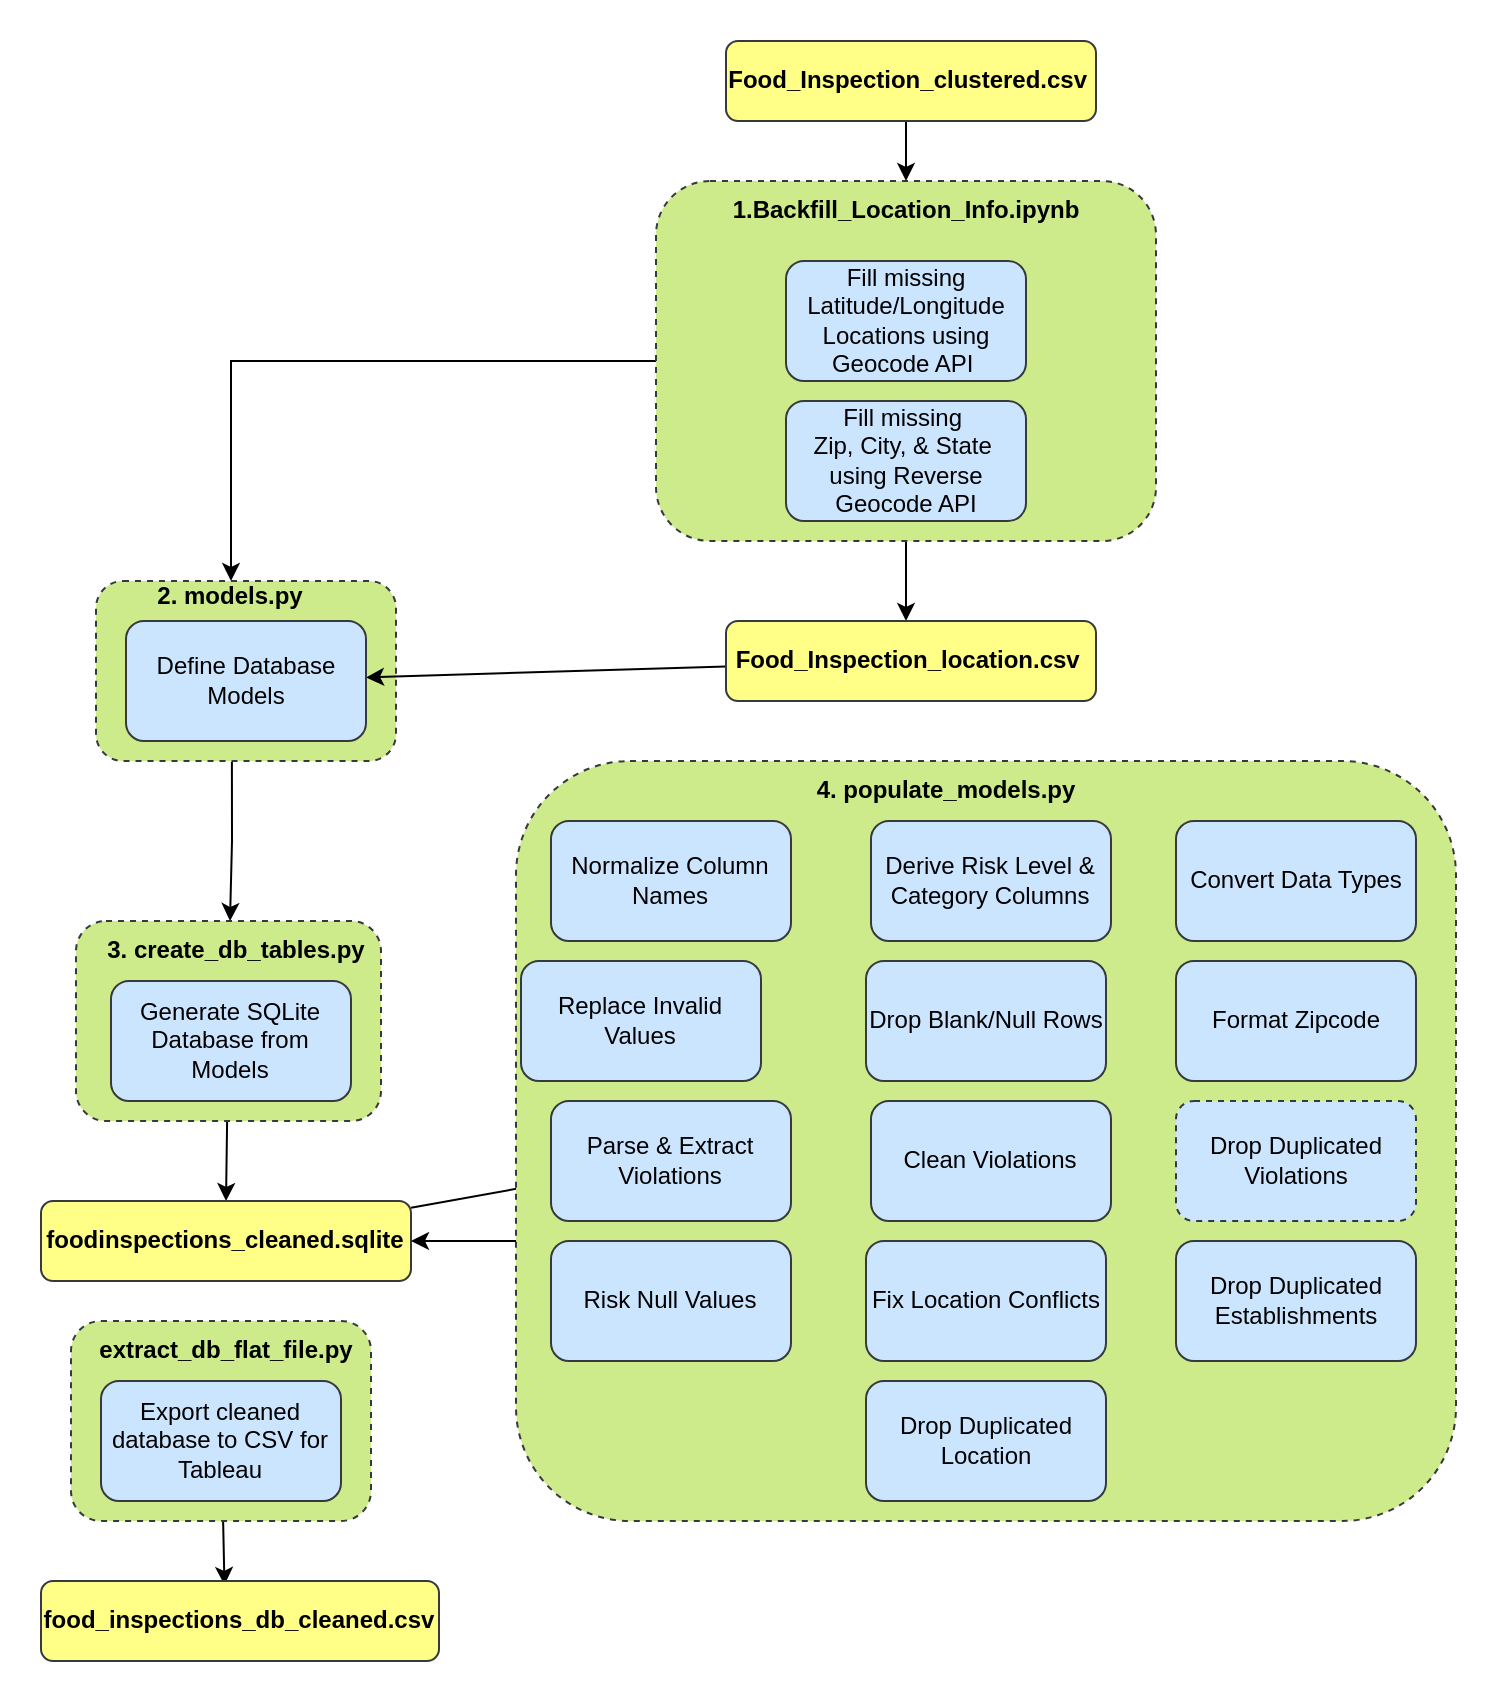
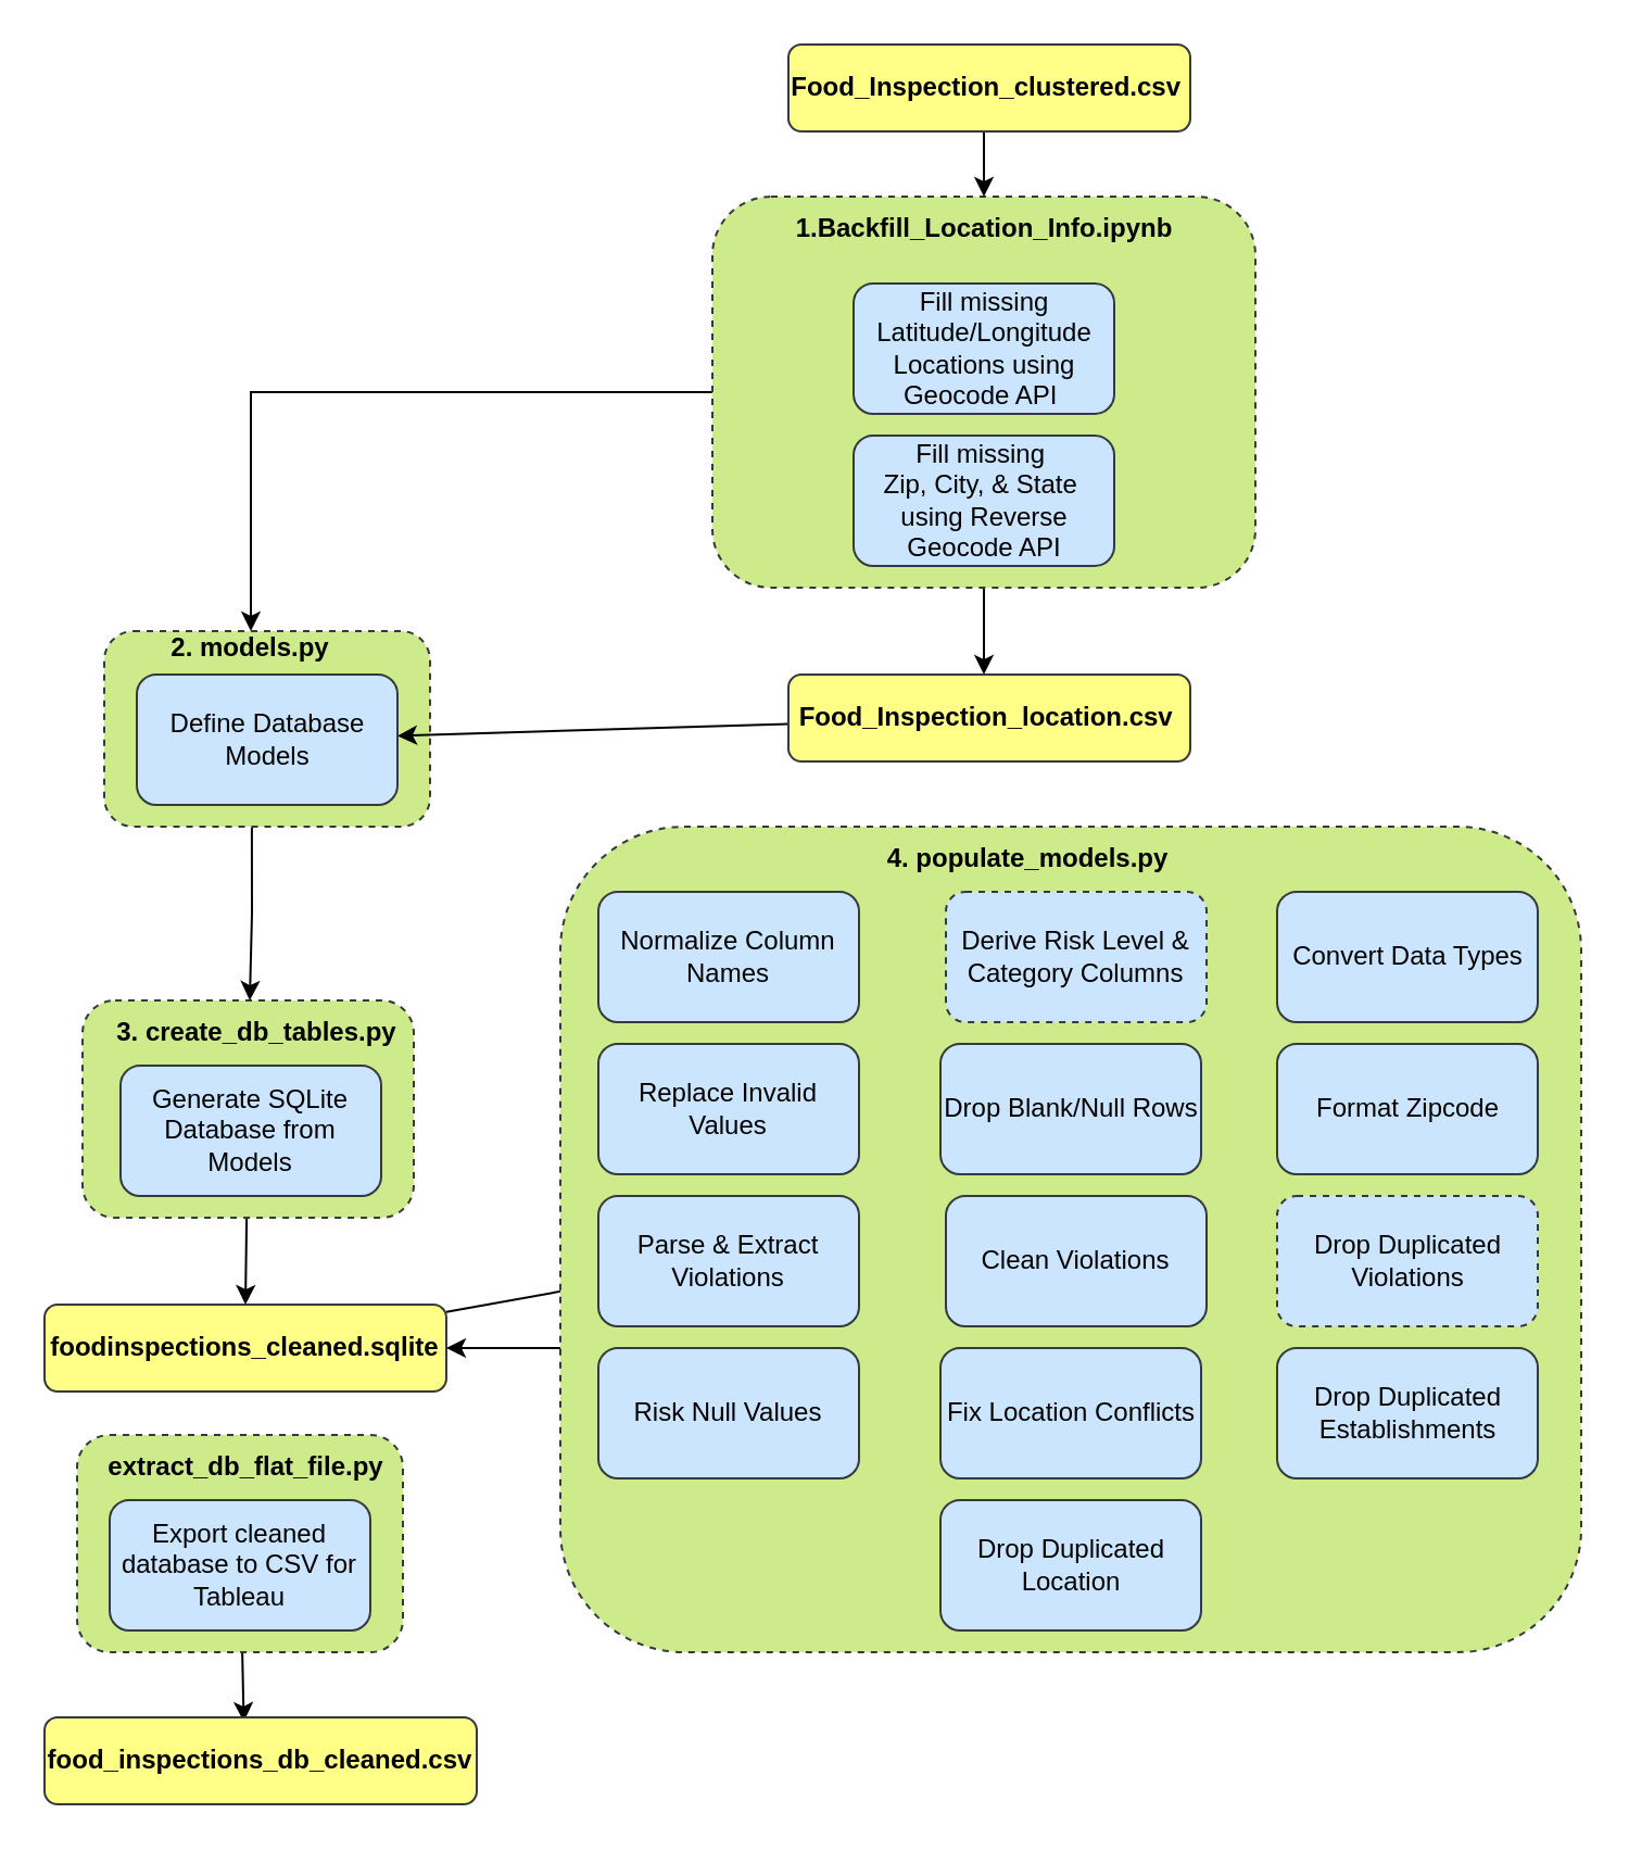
  <mxCell id="0" />
  <mxCell id="1" parent="0" />
  <mxCell id="2" style="edgeStyle=none;rounded=0;orthogonalLoop=1;jettySize=auto;html=1;entryX=0.5;entryY=0;entryDx=0;entryDy=0;" edge="1" parent="1" source="3" target="25"><mxGeometry relative="1" as="geometry" /></mxCell>
  <mxCell id="3" value="&amp;nbsp;" style="rounded=1;whiteSpace=wrap;html=1;dashed=1;fillColor=#cdeb8b;strokeColor=#36393d;" vertex="1" parent="1"><mxGeometry x="37.5" y="460" width="152.5" height="100" as="geometry" /></mxCell>
  <mxCell id="4" value="" style="rounded=1;whiteSpace=wrap;html=1;dashed=1;fillColor=#cdeb8b;strokeColor=#36393d;" vertex="1" parent="1"><mxGeometry x="47.5" y="290" width="150" height="90" as="geometry" /></mxCell>
  <mxCell id="5" style="edgeStyle=orthogonalEdgeStyle;rounded=0;orthogonalLoop=1;jettySize=auto;html=1;" edge="1" parent="1" source="7"><mxGeometry relative="1" as="geometry"><mxPoint x="452.5" y="310" as="targetPoint" /></mxGeometry></mxCell>
  <mxCell id="6" style="edgeStyle=orthogonalEdgeStyle;rounded=0;orthogonalLoop=1;jettySize=auto;html=1;entryX=0.5;entryY=0;entryDx=0;entryDy=0;" edge="1" parent="1" source="7" target="17"><mxGeometry relative="1" as="geometry" /></mxCell>
  <mxCell id="7" value="" style="rounded=1;whiteSpace=wrap;html=1;dashed=1;fillColor=#cdeb8b;strokeColor=#36393d;" vertex="1" parent="1"><mxGeometry x="327.5" y="90" width="250" height="180" as="geometry" /></mxCell>
  <mxCell id="8" value="Fill missing&amp;nbsp;&lt;br&gt;Zip, City, &amp;amp; State&amp;nbsp;&lt;br&gt;using Reverse Geocode API" style="rounded=1;whiteSpace=wrap;html=1;fillColor=#cce5ff;strokeColor=#36393d;" vertex="1" parent="1"><mxGeometry x="392.5" y="200" width="120" height="60" as="geometry" /></mxCell>
  <mxCell id="9" value="Fill missing Latitude/Longitude Locations using Geocode API&amp;nbsp;" style="rounded=1;whiteSpace=wrap;html=1;fillColor=#cce5ff;strokeColor=#36393d;" vertex="1" parent="1"><mxGeometry x="392.5" y="130" width="120" height="60" as="geometry" /></mxCell>
  <mxCell id="10" value="&lt;b&gt;1.Backfill_Location_Info.ipynb&lt;/b&gt;" style="text;html=1;strokeColor=none;fillColor=none;align=center;verticalAlign=middle;whiteSpace=wrap;rounded=0;" vertex="1" parent="1"><mxGeometry x="422.5" y="90" width="60" height="30" as="geometry" /></mxCell>
  <mxCell id="11" style="edgeStyle=orthogonalEdgeStyle;rounded=0;orthogonalLoop=1;jettySize=auto;html=1;exitX=0.5;exitY=1;exitDx=0;exitDy=0;entryX=0.5;entryY=0;entryDx=0;entryDy=0;" edge="1" parent="1" source="12" target="10"><mxGeometry relative="1" as="geometry" /></mxCell>
  <mxCell id="12" value="Food_Inspection_clustered.csv&amp;nbsp;" style="rounded=1;whiteSpace=wrap;html=1;fillColor=#ffff88;strokeColor=#36393d;fontStyle=1" vertex="1" parent="1"><mxGeometry x="362.5" y="20" width="185" height="40" as="geometry" /></mxCell>
  <mxCell id="13" style="edgeStyle=none;rounded=0;orthogonalLoop=1;jettySize=auto;html=1;" edge="1" parent="1" source="14" target="16"><mxGeometry relative="1" as="geometry" /></mxCell>
  <mxCell id="14" value="Food_Inspection_location.csv&amp;nbsp;" style="rounded=1;whiteSpace=wrap;html=1;fillColor=#ffff88;strokeColor=#36393d;fontStyle=1" vertex="1" parent="1"><mxGeometry x="362.5" y="310" width="185" height="40" as="geometry" /></mxCell>
  <mxCell id="15" style="edgeStyle=orthogonalEdgeStyle;rounded=0;orthogonalLoop=1;jettySize=auto;html=1;exitX=0.453;exitY=1.004;exitDx=0;exitDy=0;exitPerimeter=0;" edge="1" parent="1" source="4"><mxGeometry relative="1" as="geometry"><mxPoint x="114.5" y="460" as="targetPoint" /><mxPoint x="115.5" y="400" as="sourcePoint" /></mxGeometry></mxCell>
  <mxCell id="16" value="Define Database Models" style="rounded=1;whiteSpace=wrap;html=1;fillColor=#cce5ff;strokeColor=#36393d;" vertex="1" parent="1"><mxGeometry x="62.5" y="310" width="120" height="60" as="geometry" /></mxCell>
  <mxCell id="17" value="&lt;b&gt;2. models.py&lt;br&gt;&lt;br&gt;&lt;/b&gt;" style="text;html=1;strokeColor=none;fillColor=none;align=center;verticalAlign=middle;whiteSpace=wrap;rounded=0;" vertex="1" parent="1"><mxGeometry x="65" y="290" width="100" height="30" as="geometry" /></mxCell>
  <mxCell id="18" value="&lt;b&gt;3. create_db_tables.py&lt;/b&gt;" style="text;html=1;strokeColor=none;fillColor=none;align=center;verticalAlign=middle;whiteSpace=wrap;rounded=0;" vertex="1" parent="1"><mxGeometry x="47.5" y="460" width="140" height="30" as="geometry" /></mxCell>
  <mxCell id="19" value="Generate SQLite Database from Models" style="rounded=1;whiteSpace=wrap;html=1;fillColor=#cce5ff;strokeColor=#36393d;" vertex="1" parent="1"><mxGeometry x="55" y="490" width="120" height="60" as="geometry" /></mxCell>
  <mxCell id="20" style="edgeStyle=none;rounded=0;orthogonalLoop=1;jettySize=auto;html=1;entryX=0.461;entryY=0.05;entryDx=0;entryDy=0;entryPerimeter=0;" edge="1" parent="1" source="21" target="44"><mxGeometry relative="1" as="geometry" /></mxCell>
  <mxCell id="21" value="&amp;nbsp;" style="rounded=1;whiteSpace=wrap;html=1;dashed=1;fillColor=#cdeb8b;strokeColor=#36393d;" vertex="1" parent="1"><mxGeometry x="35" y="660" width="150" height="100" as="geometry" /></mxCell>
  <mxCell id="22" value="Export cleaned database to CSV for Tableau" style="rounded=1;whiteSpace=wrap;html=1;fillColor=#cce5ff;strokeColor=#36393d;" vertex="1" parent="1"><mxGeometry x="50" y="690" width="120" height="60" as="geometry" /></mxCell>
  <mxCell id="23" value="&lt;b&gt;extract_db_flat_file.py&lt;/b&gt;" style="text;html=1;strokeColor=none;fillColor=none;align=center;verticalAlign=middle;whiteSpace=wrap;rounded=0;" vertex="1" parent="1"><mxGeometry x="82.5" y="660" width="60" height="30" as="geometry" /></mxCell>
  <mxCell id="24" style="edgeStyle=none;rounded=0;orthogonalLoop=1;jettySize=auto;html=1;" edge="1" parent="1" source="25" target="35"><mxGeometry relative="1" as="geometry" /></mxCell>
  <mxCell id="25" value="foodinspections_cleaned.sqlite" style="rounded=1;whiteSpace=wrap;html=1;fillColor=#ffff88;strokeColor=#36393d;fontStyle=1" vertex="1" parent="1"><mxGeometry x="20" y="600" width="185" height="40" as="geometry" /></mxCell>
  <mxCell id="26" value="" style="group" vertex="1" connectable="0" parent="1"><mxGeometry x="257.5" y="380" width="470" height="380" as="geometry" /></mxCell>
  <mxCell id="27" value="" style="rounded=1;whiteSpace=wrap;html=1;dashed=1;fillColor=#cdeb8b;strokeColor=#36393d;" vertex="1" parent="26"><mxGeometry width="470" height="380" as="geometry" /></mxCell>
  <mxCell id="28" value="" style="group;container=0;" vertex="1" connectable="0" parent="26"><mxGeometry width="470" height="380" as="geometry" /></mxCell>
  <mxCell id="29" value="Normalize Column Names" style="rounded=1;whiteSpace=wrap;html=1;fillColor=#cce5ff;strokeColor=#36393d;" vertex="1" parent="26"><mxGeometry x="17.5" y="30" width="120" height="60" as="geometry" /></mxCell>
- <mxCell id="30" value="Derive Risk Level &amp;amp; Category Columns" style="rounded=1;whiteSpace=wrap;html=1;fillColor=#cce5ff;strokeColor=#36393d;" vertex="1" parent="26"><mxGeometry x="177.5" y="30" width="120" height="60" as="geometry" /></mxCell>
+ <mxCell id="30" value="Derive Risk Level &amp;amp; Category Columns" style="rounded=1;whiteSpace=wrap;html=1;fillColor=#cce5ff;strokeColor=#36393d;dashed=1;" vertex="1" parent="26"><mxGeometry x="177.5" y="30" width="120" height="60" as="geometry" /></mxCell>
  <mxCell id="31" value="Convert Data Types" style="rounded=1;whiteSpace=wrap;html=1;fillColor=#cce5ff;strokeColor=#36393d;" vertex="1" parent="26"><mxGeometry x="330" y="30" width="120" height="60" as="geometry" /></mxCell>
- <mxCell id="32" value="Replace Invalid Values" style="rounded=1;whiteSpace=wrap;html=1;fillColor=#cce5ff;strokeColor=#36393d;" vertex="1" parent="26"><mxGeometry x="2.5" y="100" width="120" height="60" as="geometry" /></mxCell>
+ <mxCell id="32" value="Replace Invalid Values" style="rounded=1;whiteSpace=wrap;html=1;fillColor=#cce5ff;strokeColor=#36393d;" vertex="1" parent="26"><mxGeometry x="17.5" y="100" width="120" height="60" as="geometry" /></mxCell>
  <mxCell id="33" value="Drop Blank/Null Rows" style="rounded=1;whiteSpace=wrap;html=1;fillColor=#cce5ff;strokeColor=#36393d;" vertex="1" parent="26"><mxGeometry x="175" y="100" width="120" height="60" as="geometry" /></mxCell>
  <mxCell id="34" value="Format Zipcode" style="rounded=1;whiteSpace=wrap;html=1;fillColor=#cce5ff;strokeColor=#36393d;" vertex="1" parent="26"><mxGeometry x="330" y="100" width="120" height="60" as="geometry" /></mxCell>
  <mxCell id="35" value="Parse &amp;amp; Extract Violations" style="rounded=1;whiteSpace=wrap;html=1;fillColor=#cce5ff;strokeColor=#36393d;" vertex="1" parent="26"><mxGeometry x="17.5" y="170" width="120" height="60" as="geometry" /></mxCell>
  <mxCell id="36" value="Clean Violations" style="rounded=1;whiteSpace=wrap;html=1;fillColor=#cce5ff;strokeColor=#36393d;" vertex="1" parent="26"><mxGeometry x="177.5" y="170" width="120" height="60" as="geometry" /></mxCell>
  <mxCell id="37" value="Drop Duplicated Violations" style="rounded=1;whiteSpace=wrap;html=1;fillColor=#cce5ff;strokeColor=#36393d;dashed=1;" vertex="1" parent="26"><mxGeometry x="330" y="170" width="120" height="60" as="geometry" /></mxCell>
  <mxCell id="38" value="Risk Null Values" style="rounded=1;whiteSpace=wrap;html=1;fillColor=#cce5ff;strokeColor=#36393d;" vertex="1" parent="26"><mxGeometry x="17.5" y="240" width="120" height="60" as="geometry" /></mxCell>
  <mxCell id="39" value="Fix Location Conflicts" style="rounded=1;whiteSpace=wrap;html=1;fillColor=#cce5ff;strokeColor=#36393d;" vertex="1" parent="26"><mxGeometry x="175" y="240" width="120" height="60" as="geometry" /></mxCell>
  <mxCell id="40" value="Drop Duplicated Establishments" style="rounded=1;whiteSpace=wrap;html=1;fillColor=#cce5ff;strokeColor=#36393d;" vertex="1" parent="26"><mxGeometry x="330" y="240" width="120" height="60" as="geometry" /></mxCell>
  <mxCell id="41" value="Drop Duplicated Location" style="rounded=1;whiteSpace=wrap;html=1;fillColor=#cce5ff;strokeColor=#36393d;" vertex="1" parent="26"><mxGeometry x="175" y="310" width="120" height="60" as="geometry" /></mxCell>
  <mxCell id="42" value="&lt;b&gt;4. populate_models.py&lt;/b&gt;" style="text;html=1;strokeColor=none;fillColor=none;align=center;verticalAlign=middle;whiteSpace=wrap;rounded=0;" vertex="1" parent="26"><mxGeometry x="120" width="190" height="30" as="geometry" /></mxCell>
  <mxCell id="43" style="edgeStyle=none;rounded=0;orthogonalLoop=1;jettySize=auto;html=1;entryX=1;entryY=0.5;entryDx=0;entryDy=0;" edge="1" parent="1" target="25"><mxGeometry relative="1" as="geometry"><mxPoint x="257.5" y="620" as="sourcePoint" /></mxGeometry></mxCell>
  <mxCell id="44" value="food_inspections_db_cleaned.csv" style="rounded=1;whiteSpace=wrap;html=1;fillColor=#ffff88;strokeColor=#36393d;fontStyle=1" vertex="1" parent="1"><mxGeometry x="20" y="790" width="199" height="40" as="geometry" /></mxCell>
